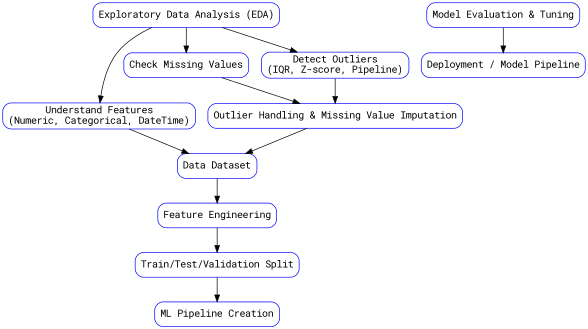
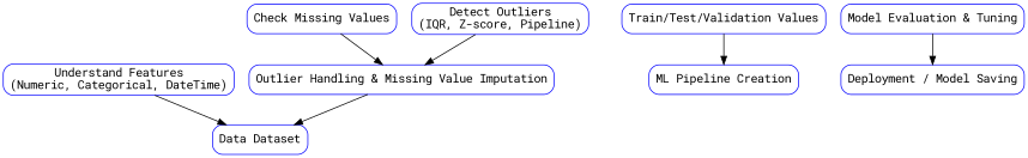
  digraph {
    fontname="Roboto Mono"
    rankdir=TB
    node [color=blue fontname="Roboto Mono" shape=box style=rounded]
    edge [fontname="Roboto Mono"]
-   n1 [label="Exploratory Data Analysis (EDA)"]
    n2 [label="Understand Features\n(Numeric, Categorical, DateTime)"]
    n3 [label="Check Missing Values"]
    n4 [label="Detect Outliers\n(IQR, Z-score, Pipeline)"]
    n5 [label="Data Dataset"]
    n6 [label="Outlier Handling & Missing Value Imputation"]
-   n7 [label="Feature Engineering"]
-   n8 [label="Train/Test/Validation Split"]
+   n8 [label="Train/Test/Validation Values"]
    n9 [label="ML Pipeline Creation"]
    n10 [label="Model Evaluation & Tuning"]
-   n11 [label="Deployment / Model Pipeline"]
-   n1 -> n2
-   n1 -> n3
-   n1 -> n4
+   n11 [label="Deployment / Model Saving"]
    n2 -> n5
    n3 -> n6
    n4 -> n6
-   n5 -> n7
    n6 -> n5
-   n7 -> n8
    n8 -> n9
    n10 -> n11
  }
